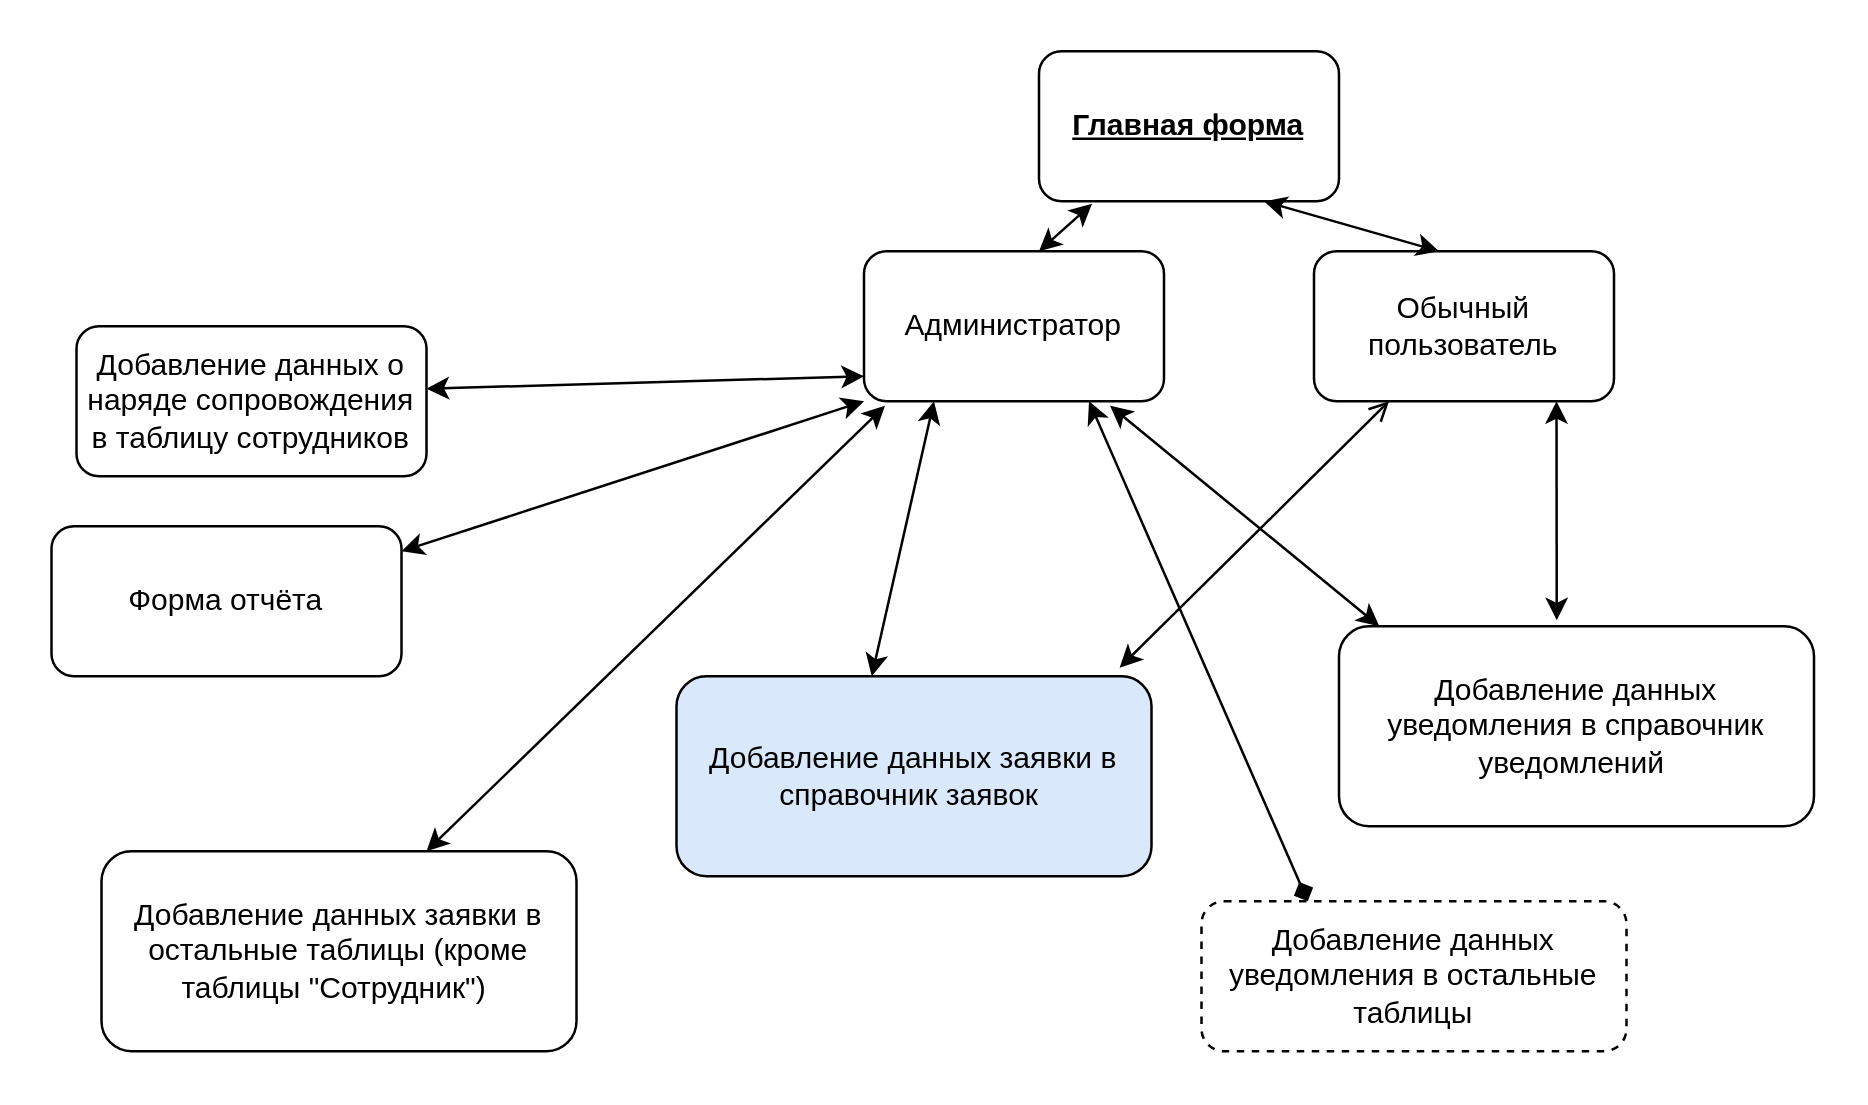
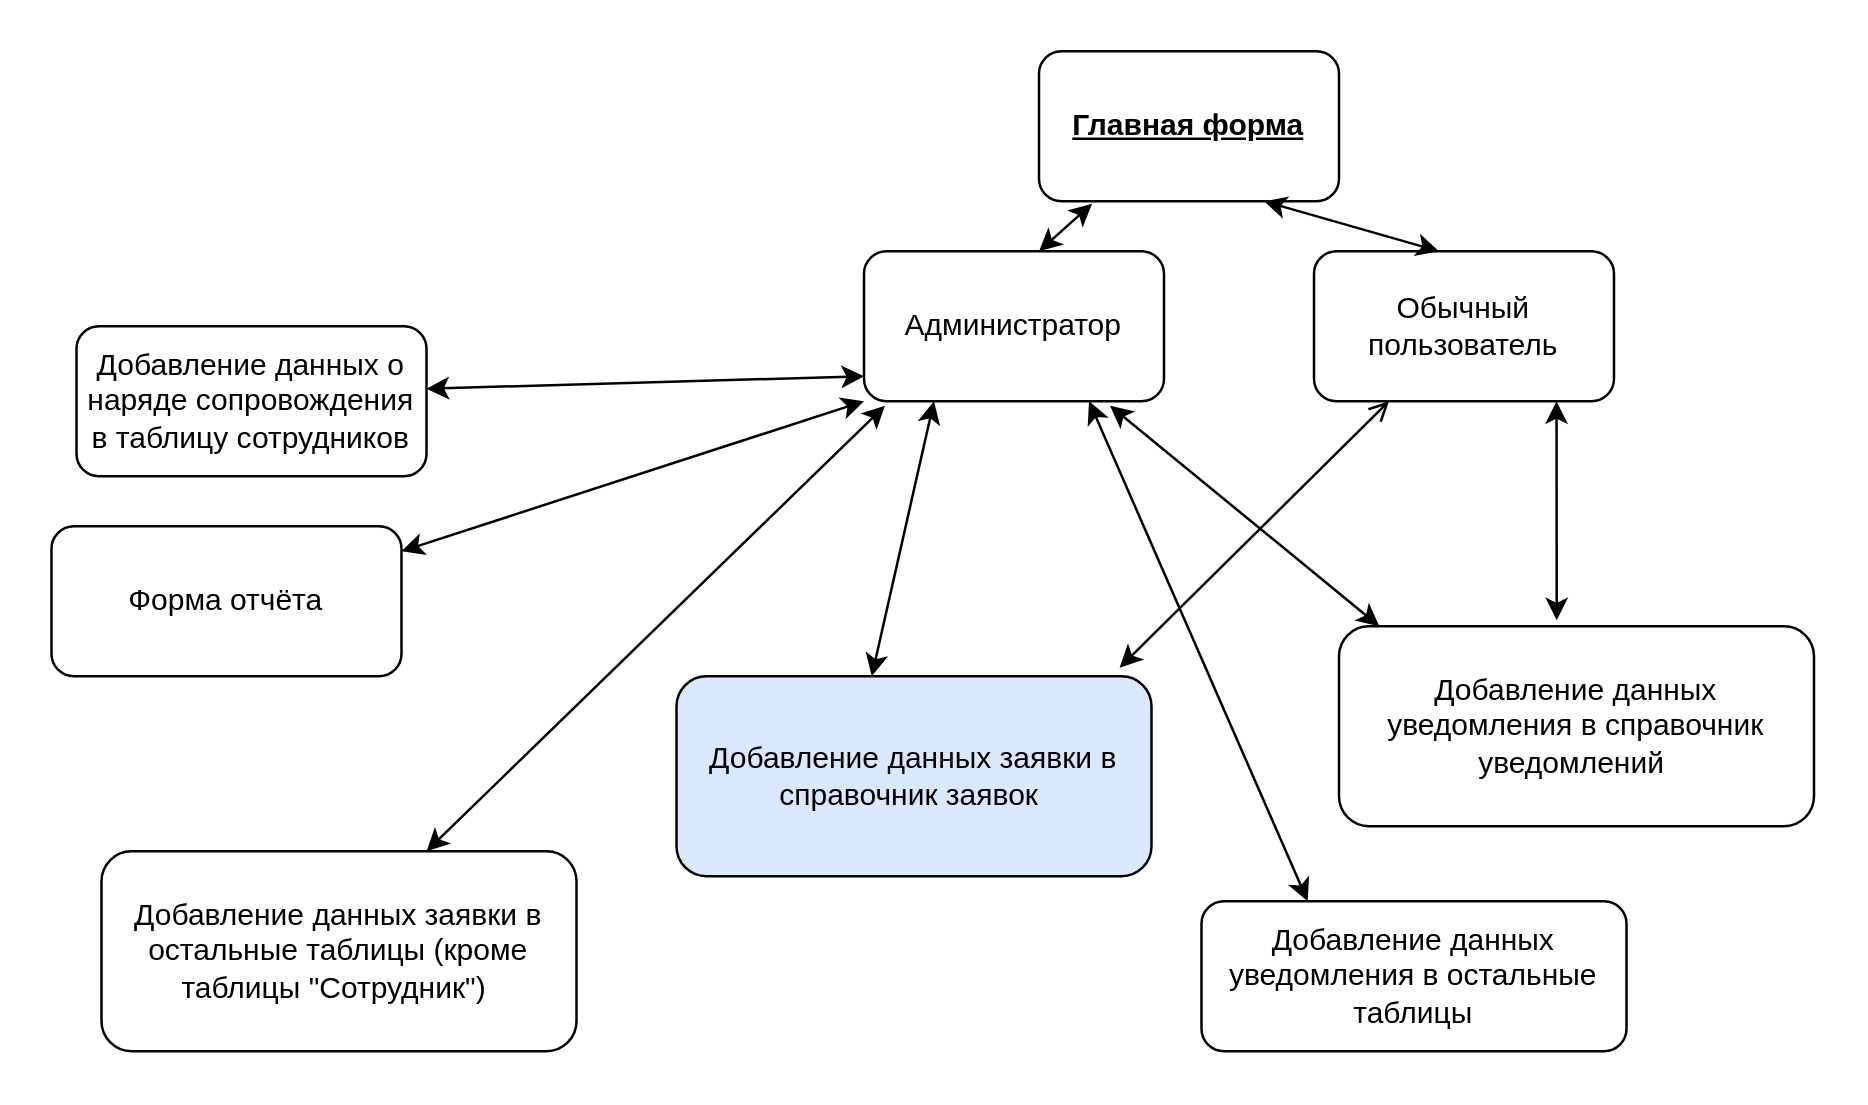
  <mxCell id="0" />
  <mxCell id="1" parent="0" />
  <mxCell id="2" value="&lt;font style=&quot;vertical-align: inherit&quot;&gt;&lt;font style=&quot;vertical-align: inherit&quot;&gt;&lt;u&gt;&lt;font style=&quot;vertical-align: inherit&quot;&gt;&lt;font style=&quot;vertical-align: inherit&quot;&gt;&lt;b&gt;&lt;font style=&quot;vertical-align: inherit&quot;&gt;&lt;font style=&quot;vertical-align: inherit&quot;&gt;Главная форма&lt;/font&gt;&lt;/font&gt;&lt;/b&gt;&lt;/font&gt;&lt;/font&gt;&lt;/u&gt;&lt;/font&gt;&lt;/font&gt;" style="rounded=1;whiteSpace=wrap;html=1;" vertex="1" parent="1"><mxGeometry x="415" y="20" width="120" height="60" as="geometry" /></mxCell>
  <mxCell id="3" value="" style="endArrow=classic;startArrow=classic;html=1;rounded=0;entryX=0.177;entryY=1.017;entryDx=0;entryDy=0;entryPerimeter=0;" edge="1" parent="1" target="2"><mxGeometry width="50" height="50" relative="1" as="geometry"><mxPoint x="415" y="100" as="sourcePoint" /><mxPoint x="485" y="49.5" as="targetPoint" /></mxGeometry></mxCell>
  <mxCell id="4" value="&lt;font style=&quot;vertical-align: inherit&quot;&gt;&lt;font style=&quot;vertical-align: inherit&quot;&gt;Администратор&lt;/font&gt;&lt;/font&gt;" style="rounded=1;whiteSpace=wrap;html=1;" vertex="1" parent="1"><mxGeometry x="345" y="100" width="120" height="60" as="geometry" /></mxCell>
  <mxCell id="5" value="&lt;font style=&quot;vertical-align: inherit&quot;&gt;&lt;font style=&quot;vertical-align: inherit&quot;&gt;&lt;font style=&quot;vertical-align: inherit&quot;&gt;&lt;font style=&quot;vertical-align: inherit&quot;&gt;&lt;font style=&quot;vertical-align: inherit&quot;&gt;&lt;font style=&quot;vertical-align: inherit&quot;&gt;&lt;font style=&quot;vertical-align: inherit&quot;&gt;&lt;font style=&quot;vertical-align: inherit&quot;&gt;&lt;font style=&quot;vertical-align: inherit&quot;&gt;&lt;font style=&quot;vertical-align: inherit&quot;&gt;&lt;font style=&quot;vertical-align: inherit&quot;&gt;&lt;font style=&quot;vertical-align: inherit&quot;&gt;&lt;font style=&quot;vertical-align: inherit&quot;&gt;&lt;font style=&quot;vertical-align: inherit&quot;&gt;&lt;font style=&quot;vertical-align: inherit&quot;&gt;&lt;font style=&quot;vertical-align: inherit&quot;&gt;Добавление данных заявки в справочник заявок&amp;nbsp;&lt;/font&gt;&lt;/font&gt;&lt;/font&gt;&lt;/font&gt;&lt;/font&gt;&lt;/font&gt;&lt;/font&gt;&lt;/font&gt;&lt;/font&gt;&lt;/font&gt;&lt;/font&gt;&lt;/font&gt;&lt;/font&gt;&lt;/font&gt;&lt;/font&gt;&lt;/font&gt;" style="rounded=1;whiteSpace=wrap;html=1;fillColor=#dae8fc;" vertex="1" parent="1"><mxGeometry x="270" y="270" width="190" height="80" as="geometry" /></mxCell>
  <mxCell id="6" value="" style="endArrow=classic;startArrow=classic;html=1;rounded=0;exitX=0.411;exitY=0;exitDx=0;exitDy=0;exitPerimeter=0;" edge="1" parent="1" source="5"><mxGeometry width="50" height="50" relative="1" as="geometry"><mxPoint x="395" y="210" as="sourcePoint" /><mxPoint x="373" y="160" as="targetPoint" /></mxGeometry></mxCell>
  <mxCell id="7" value="&lt;font style=&quot;vertical-align: inherit&quot;&gt;&lt;font style=&quot;vertical-align: inherit&quot;&gt;Обычный пользователь&lt;/font&gt;&lt;/font&gt;" style="rounded=1;whiteSpace=wrap;html=1;" vertex="1" parent="1"><mxGeometry x="525" y="100" width="120" height="60" as="geometry" /></mxCell>
  <mxCell id="8" value="" style="endArrow=classic;startArrow=classic;html=1;rounded=0;entryX=0.75;entryY=1;entryDx=0;entryDy=0;" edge="1" parent="1" target="2"><mxGeometry width="50" height="50" relative="1" as="geometry"><mxPoint x="575" y="100" as="sourcePoint" /><mxPoint x="595" y="50" as="targetPoint" /></mxGeometry></mxCell>
  <mxCell id="9" value="" style="endArrow=open;startArrow=classic;html=1;rounded=0;exitX=0.933;exitY=-0.043;exitDx=0;exitDy=0;entryX=0.25;entryY=1;entryDx=0;entryDy=0;exitPerimeter=0;" edge="1" parent="1" source="5" target="7"><mxGeometry width="50" height="50" relative="1" as="geometry"><mxPoint x="465" y="250" as="sourcePoint" /><mxPoint x="525" y="160" as="targetPoint" /><Array as="points" /></mxGeometry></mxCell>
  <mxCell id="10" value="" style="endArrow=classic;startArrow=classic;html=1;rounded=0;entryX=0.82;entryY=1.03;entryDx=0;entryDy=0;entryPerimeter=0;" edge="1" parent="1" target="4"><mxGeometry width="50" height="50" relative="1" as="geometry"><mxPoint x="551.139" y="250" as="sourcePoint" /><mxPoint x="495" y="190" as="targetPoint" /></mxGeometry></mxCell>
  <mxCell id="11" value="" style="endArrow=classic;startArrow=classic;html=1;rounded=0;exitX=0.63;exitY=-0.03;exitDx=0;exitDy=0;exitPerimeter=0;" edge="1" parent="1"><mxGeometry width="50" height="50" relative="1" as="geometry"><mxPoint x="622.1" y="247.6" as="sourcePoint" /><mxPoint x="622" y="160" as="targetPoint" /></mxGeometry></mxCell>
  <mxCell id="12" value="&lt;font style=&quot;vertical-align: inherit&quot;&gt;&lt;font style=&quot;vertical-align: inherit&quot;&gt;&lt;font style=&quot;vertical-align: inherit&quot;&gt;&lt;font style=&quot;vertical-align: inherit&quot;&gt;&lt;font style=&quot;vertical-align: inherit&quot;&gt;&lt;font style=&quot;vertical-align: inherit&quot;&gt;&lt;font style=&quot;vertical-align: inherit&quot;&gt;&lt;font style=&quot;vertical-align: inherit&quot;&gt;&lt;font style=&quot;vertical-align: inherit&quot;&gt;&lt;font style=&quot;vertical-align: inherit&quot;&gt;&lt;font style=&quot;vertical-align: inherit&quot;&gt;&lt;font style=&quot;vertical-align: inherit&quot;&gt;Добавление данных уведомления в справочник уведомлений&amp;nbsp;&lt;/font&gt;&lt;/font&gt;&lt;/font&gt;&lt;/font&gt;&lt;/font&gt;&lt;/font&gt;&lt;/font&gt;&lt;/font&gt;&lt;/font&gt;&lt;/font&gt;&lt;/font&gt;&lt;/font&gt;" style="rounded=1;whiteSpace=wrap;html=1;" vertex="1" parent="1"><mxGeometry x="535" y="250" width="190" height="80" as="geometry" /></mxCell>
  <mxCell id="13" value="&lt;font style=&quot;vertical-align: inherit&quot;&gt;&lt;font style=&quot;vertical-align: inherit&quot;&gt;Добавление данных о наряде сопровождения в таблицу сотрудников&lt;/font&gt;&lt;/font&gt;" style="rounded=1;whiteSpace=wrap;html=1;" vertex="1" parent="1"><mxGeometry x="30" y="130" width="140" height="60" as="geometry" /></mxCell>
  <mxCell id="14" value="" style="endArrow=classic;startArrow=classic;html=1;rounded=0;" edge="1" parent="1"><mxGeometry width="50" height="50" relative="1" as="geometry"><mxPoint x="170" y="155" as="sourcePoint" /><mxPoint x="345" y="150" as="targetPoint" /></mxGeometry></mxCell>
  <mxCell id="15" value="" style="endArrow=classic;startArrow=classic;html=1;rounded=0;entryX=0;entryY=1;entryDx=0;entryDy=0;exitX=0.75;exitY=0;exitDx=0;exitDy=0;" edge="1" parent="1" target="4"><mxGeometry width="50" height="50" relative="1" as="geometry"><mxPoint x="160" y="220" as="sourcePoint" /><mxPoint x="275" y="220" as="targetPoint" /></mxGeometry></mxCell>
  <mxCell id="16" value="&lt;font style=&quot;vertical-align: inherit&quot;&gt;&lt;font style=&quot;vertical-align: inherit&quot;&gt;Форма отчёта&lt;/font&gt;&lt;/font&gt;" style="rounded=1;whiteSpace=wrap;html=1;" vertex="1" parent="1"><mxGeometry x="20" y="210" width="140" height="60" as="geometry" /></mxCell>
  <mxCell id="17" value="&lt;font style=&quot;vertical-align: inherit&quot;&gt;&lt;font style=&quot;vertical-align: inherit&quot;&gt;&lt;font style=&quot;vertical-align: inherit&quot;&gt;&lt;font style=&quot;vertical-align: inherit&quot;&gt;&lt;font style=&quot;vertical-align: inherit&quot;&gt;&lt;font style=&quot;vertical-align: inherit&quot;&gt;&lt;font style=&quot;vertical-align: inherit&quot;&gt;&lt;font style=&quot;vertical-align: inherit&quot;&gt;&lt;font style=&quot;vertical-align: inherit&quot;&gt;&lt;font style=&quot;vertical-align: inherit&quot;&gt;&lt;font style=&quot;vertical-align: inherit&quot;&gt;&lt;font style=&quot;vertical-align: inherit&quot;&gt;&lt;font style=&quot;vertical-align: inherit&quot;&gt;&lt;font style=&quot;vertical-align: inherit&quot;&gt;Добавление данных заявки в остальные таблицы (кроме таблицы &quot;Сотрудник&quot;)&amp;nbsp;&lt;/font&gt;&lt;/font&gt;&lt;/font&gt;&lt;/font&gt;&lt;/font&gt;&lt;/font&gt;&lt;/font&gt;&lt;/font&gt;&lt;/font&gt;&lt;/font&gt;&lt;/font&gt;&lt;/font&gt;&lt;/font&gt;&lt;/font&gt;" style="rounded=1;whiteSpace=wrap;html=1;" vertex="1" parent="1"><mxGeometry x="40" y="340" width="190" height="80" as="geometry" /></mxCell>
  <mxCell id="18" value="" style="endArrow=classic;startArrow=classic;html=1;rounded=0;entryX=0.07;entryY=1.03;entryDx=0;entryDy=0;entryPerimeter=0;" edge="1" parent="1" target="4"><mxGeometry width="50" height="50" relative="1" as="geometry"><mxPoint x="170" y="340" as="sourcePoint" /><mxPoint x="285" y="230" as="targetPoint" /></mxGeometry></mxCell>
- <mxCell id="19" value="&lt;font style=&quot;vertical-align: inherit&quot;&gt;&lt;font style=&quot;vertical-align: inherit&quot;&gt;Добавление данных уведомления в остальные таблицы&lt;/font&gt;&lt;/font&gt;" style="rounded=1;whiteSpace=wrap;html=1;dashed=1;" vertex="1" parent="1"><mxGeometry x="480" y="360" width="170" height="60" as="geometry" /></mxCell>
- <mxCell id="20" value="" style="endArrow=diamond;startArrow=classic;html=1;rounded=0;entryX=0.25;entryY=0;entryDx=0;entryDy=0;exitX=0.75;exitY=1;exitDx=0;exitDy=0;" edge="1" parent="1" source="4" target="19"><mxGeometry width="50" height="50" relative="1" as="geometry"><mxPoint x="470" y="330" as="sourcePoint" /><mxPoint x="520" y="280" as="targetPoint" /></mxGeometry></mxCell>
+ <mxCell id="19" value="&lt;font style=&quot;vertical-align: inherit&quot;&gt;&lt;font style=&quot;vertical-align: inherit&quot;&gt;Добавление данных уведомления в остальные таблицы&lt;/font&gt;&lt;/font&gt;" style="rounded=1;whiteSpace=wrap;html=1;" vertex="1" parent="1"><mxGeometry x="480" y="360" width="170" height="60" as="geometry" /></mxCell>
+ <mxCell id="20" value="" style="endArrow=classic;startArrow=classic;html=1;rounded=0;entryX=0.25;entryY=0;entryDx=0;entryDy=0;exitX=0.75;exitY=1;exitDx=0;exitDy=0;" edge="1" parent="1" source="4" target="19"><mxGeometry width="50" height="50" relative="1" as="geometry"><mxPoint x="470" y="330" as="sourcePoint" /><mxPoint x="520" y="280" as="targetPoint" /></mxGeometry></mxCell>
